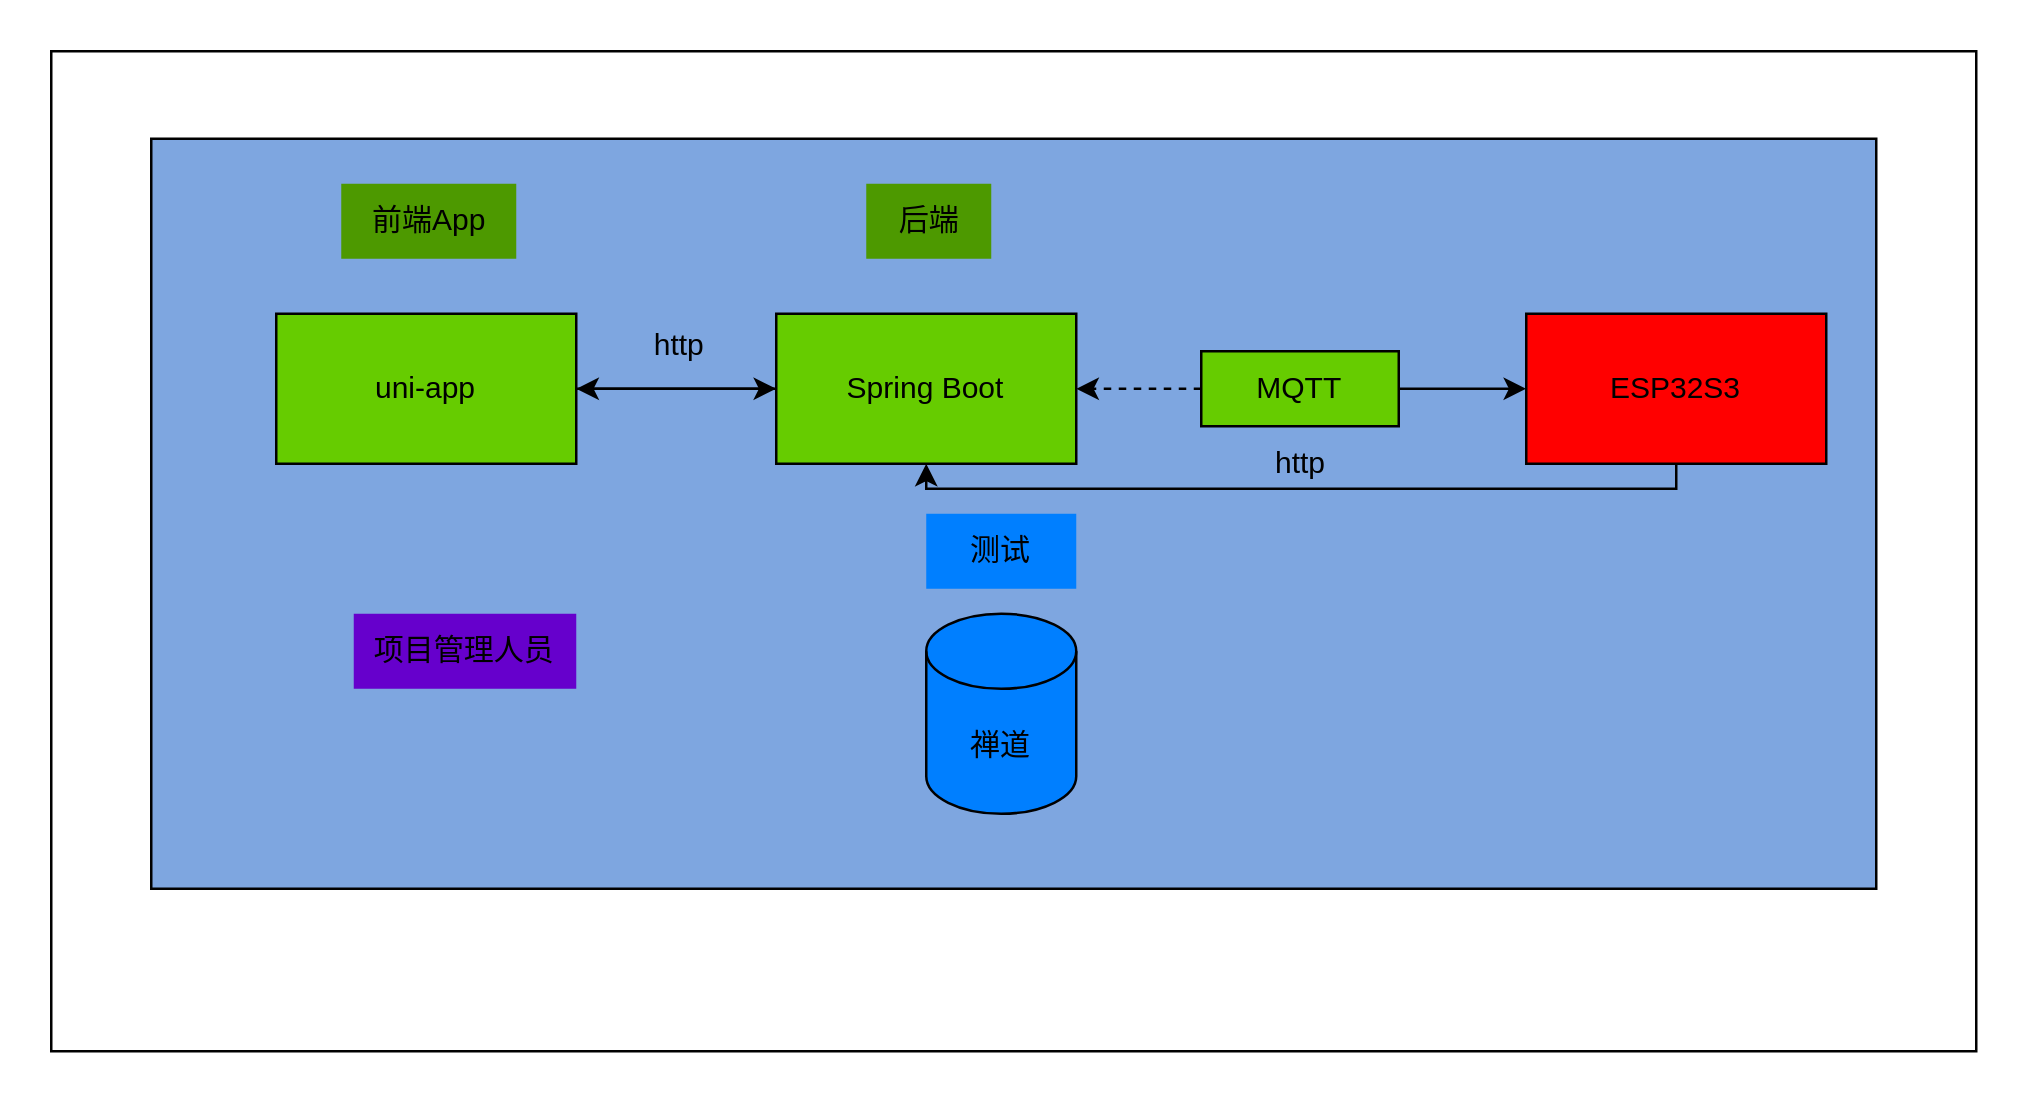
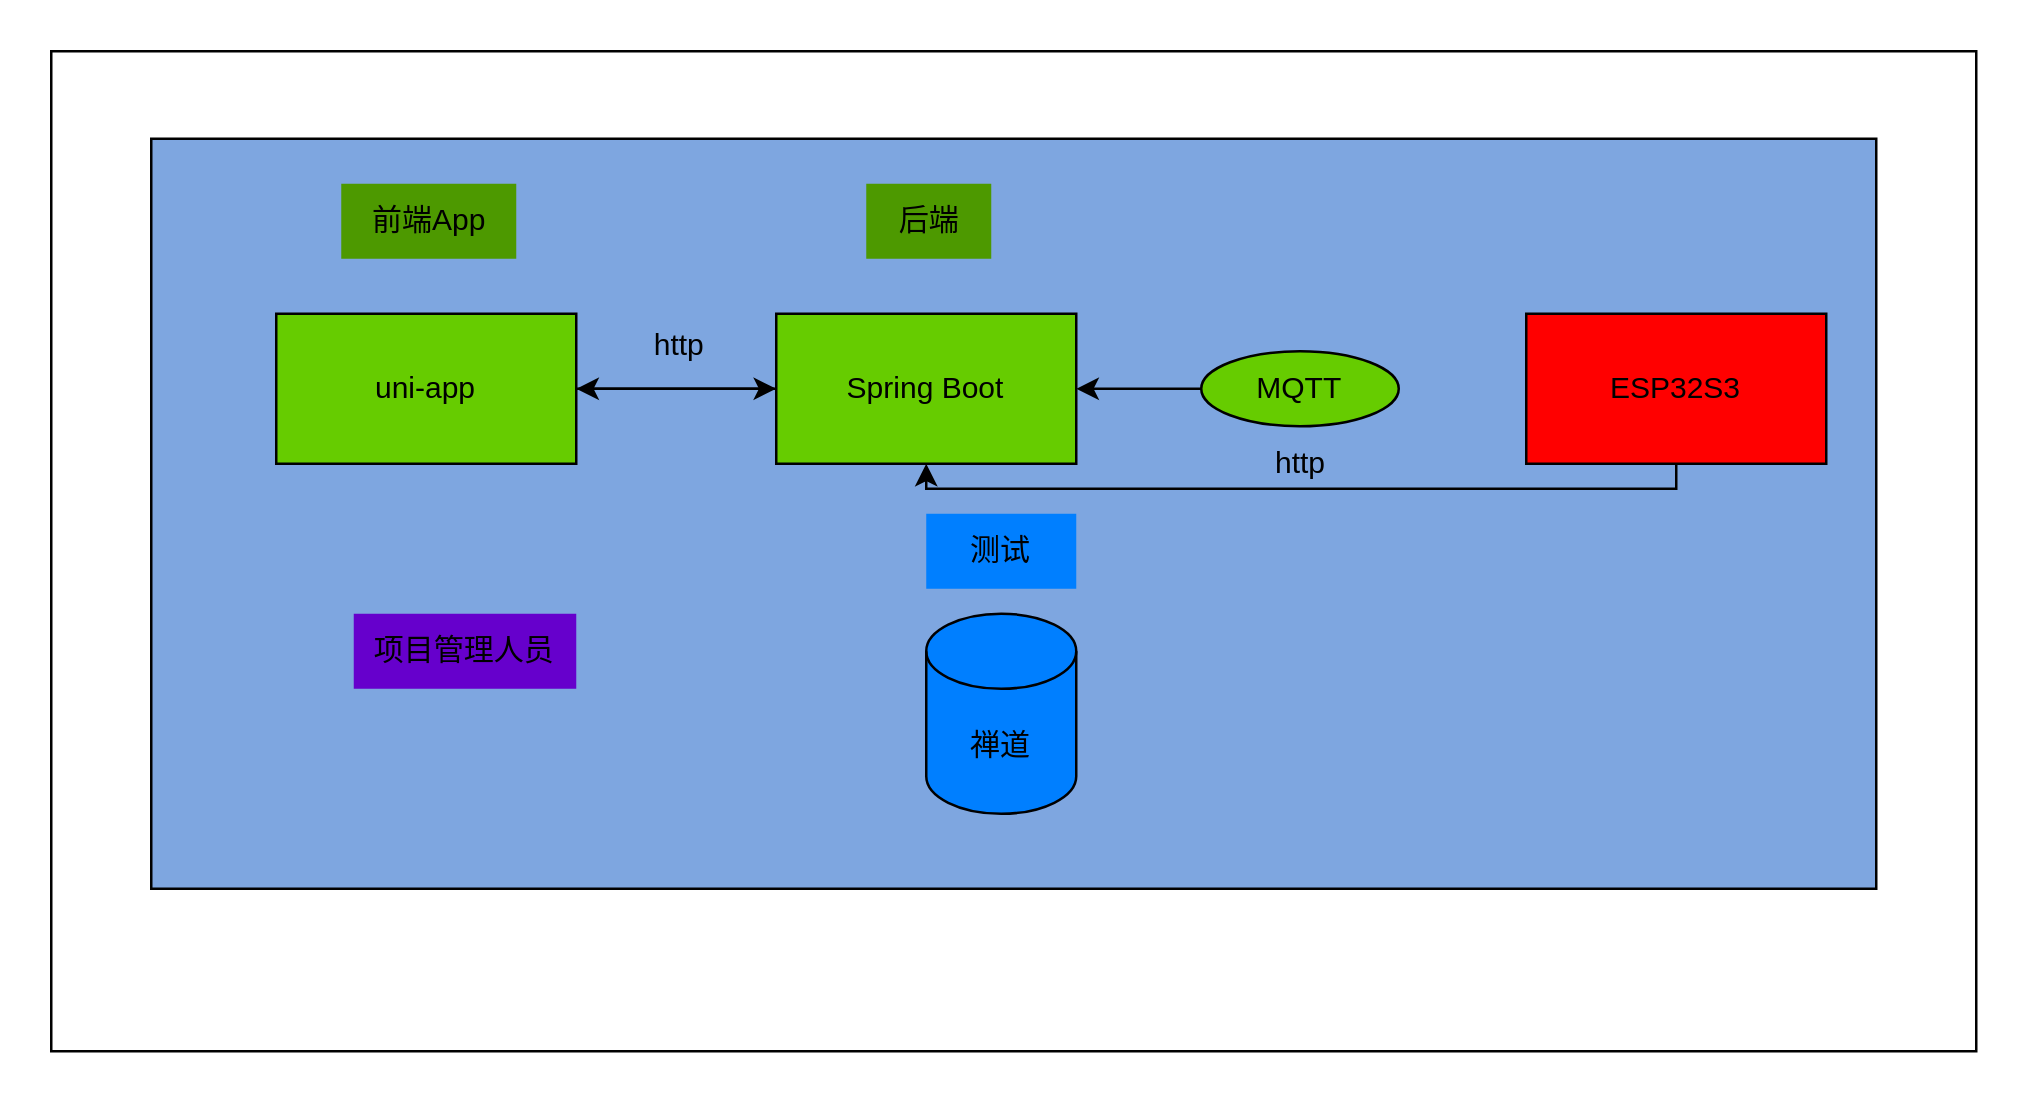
  <mxCell id="0" />
  <mxCell id="1" parent="0" />
  <mxCell id="2" value="" style="rounded=0;whiteSpace=wrap;html=1;" vertex="1" parent="1"><mxGeometry x="20" y="20" width="770" height="400" as="geometry" /></mxCell>
  <mxCell id="3" value="" style="rounded=0;whiteSpace=wrap;html=1;fillColor=#7EA6E0;" vertex="1" parent="1"><mxGeometry x="60" y="55" width="690" height="300" as="geometry" /></mxCell>
  <mxCell id="4" value="" style="edgeStyle=orthogonalEdgeStyle;rounded=0;orthogonalLoop=1;jettySize=auto;html=1;" edge="1" parent="1" source="5" target="7"><mxGeometry relative="1" as="geometry" /></mxCell>
  <mxCell id="5" value="uni-app" style="rounded=0;whiteSpace=wrap;html=1;fillColor=#66CC00;" vertex="1" parent="1"><mxGeometry x="110" y="125" width="120" height="60" as="geometry" /></mxCell>
  <mxCell id="6" value="" style="edgeStyle=orthogonalEdgeStyle;rounded=0;orthogonalLoop=1;jettySize=auto;html=1;" edge="1" parent="1" source="7" target="5"><mxGeometry relative="1" as="geometry" /></mxCell>
  <mxCell id="7" value="Spring Boot" style="rounded=0;whiteSpace=wrap;html=1;fillColor=#66CC00;" vertex="1" parent="1"><mxGeometry x="310" y="125" width="120" height="60" as="geometry" /></mxCell>
  <mxCell id="8" style="edgeStyle=orthogonalEdgeStyle;rounded=0;orthogonalLoop=1;jettySize=auto;html=1;entryX=0.5;entryY=1;entryDx=0;entryDy=0;" edge="1" parent="1" source="9" target="7"><mxGeometry relative="1" as="geometry"><Array as="points"><mxPoint x="670" y="195" /><mxPoint x="370" y="195" /></Array></mxGeometry></mxCell>
  <mxCell id="9" value="ESP32S3" style="rounded=0;whiteSpace=wrap;html=1;fillColor=#FF0000;" vertex="1" parent="1"><mxGeometry x="610" y="125" width="120" height="60" as="geometry" /></mxCell>
  <mxCell id="10" value="&lt;div&gt;前端App&lt;/div&gt;" style="text;html=1;align=center;verticalAlign=middle;resizable=0;points=[];autosize=1;strokeColor=none;fillColor=#4D9900;" vertex="1" parent="1"><mxGeometry x="136" y="73" width="70" height="30" as="geometry" /></mxCell>
  <mxCell id="11" value="后端" style="text;html=1;align=center;verticalAlign=middle;resizable=0;points=[];autosize=1;strokeColor=none;fillColor=#4D9900;" vertex="1" parent="1"><mxGeometry x="346" y="73" width="50" height="30" as="geometry" /></mxCell>
- <mxCell id="12" style="edgeStyle=orthogonalEdgeStyle;rounded=0;orthogonalLoop=1;jettySize=auto;html=1;entryX=0;entryY=0.5;entryDx=0;entryDy=0;" edge="1" parent="1" source="14" target="9"><mxGeometry relative="1" as="geometry" /></mxCell>
- <mxCell id="13" value="" style="edgeStyle=orthogonalEdgeStyle;rounded=0;orthogonalLoop=1;jettySize=auto;html=1;dashed=1;" edge="1" parent="1" source="14" target="7"><mxGeometry relative="1" as="geometry" /></mxCell>
- <mxCell id="14" value="MQTT" style="rounded=0;whiteSpace=wrap;html=1;fillColor=#66CC00;" vertex="1" parent="1"><mxGeometry x="480" y="140" width="79" height="30" as="geometry" /></mxCell>
+ <mxCell id="13" value="" style="edgeStyle=orthogonalEdgeStyle;rounded=0;orthogonalLoop=1;jettySize=auto;html=1;" edge="1" parent="1" source="14" target="7"><mxGeometry relative="1" as="geometry" /></mxCell>
+ <mxCell id="14" value="MQTT" style="ellipse;whiteSpace=wrap;html=1;fillColor=#66CC00;" vertex="1" parent="1"><mxGeometry x="480" y="140" width="79" height="30" as="geometry" /></mxCell>
  <mxCell id="15" value="http" style="text;html=1;align=center;verticalAlign=middle;resizable=0;points=[];autosize=1;strokeColor=none;fillColor=none;" vertex="1" parent="1"><mxGeometry x="251" y="123" width="40" height="30" as="geometry" /></mxCell>
  <mxCell id="16" value="禅道" style="shape=cylinder3;whiteSpace=wrap;html=1;boundedLbl=1;backgroundOutline=1;size=15;fillColor=#007FFF;" vertex="1" parent="1"><mxGeometry x="370" y="245" width="60" height="80" as="geometry" /></mxCell>
  <mxCell id="17" value="测试" style="text;html=1;align=center;verticalAlign=middle;whiteSpace=wrap;rounded=0;fillColor=#007FFF;" vertex="1" parent="1"><mxGeometry x="370" y="205" width="60" height="30" as="geometry" /></mxCell>
  <mxCell id="18" value="项目管理人员" style="text;html=1;align=center;verticalAlign=middle;whiteSpace=wrap;rounded=0;fillColor=#6600CC;" vertex="1" parent="1"><mxGeometry x="141" y="245" width="89" height="30" as="geometry" /></mxCell>
  <mxCell id="19" value="http" style="text;html=1;align=center;verticalAlign=middle;whiteSpace=wrap;rounded=0;" vertex="1" parent="1"><mxGeometry x="489.5" y="170" width="60" height="30" as="geometry" /></mxCell>
